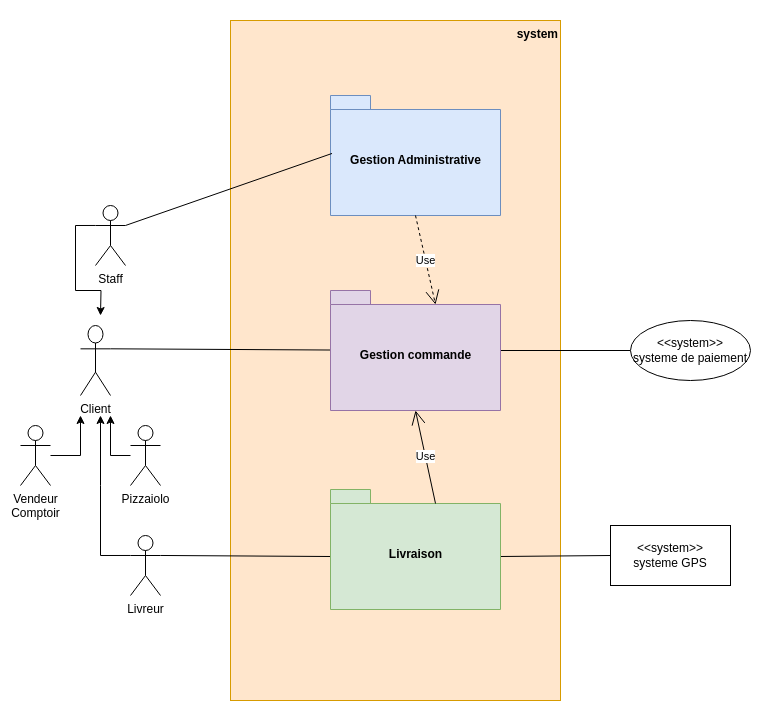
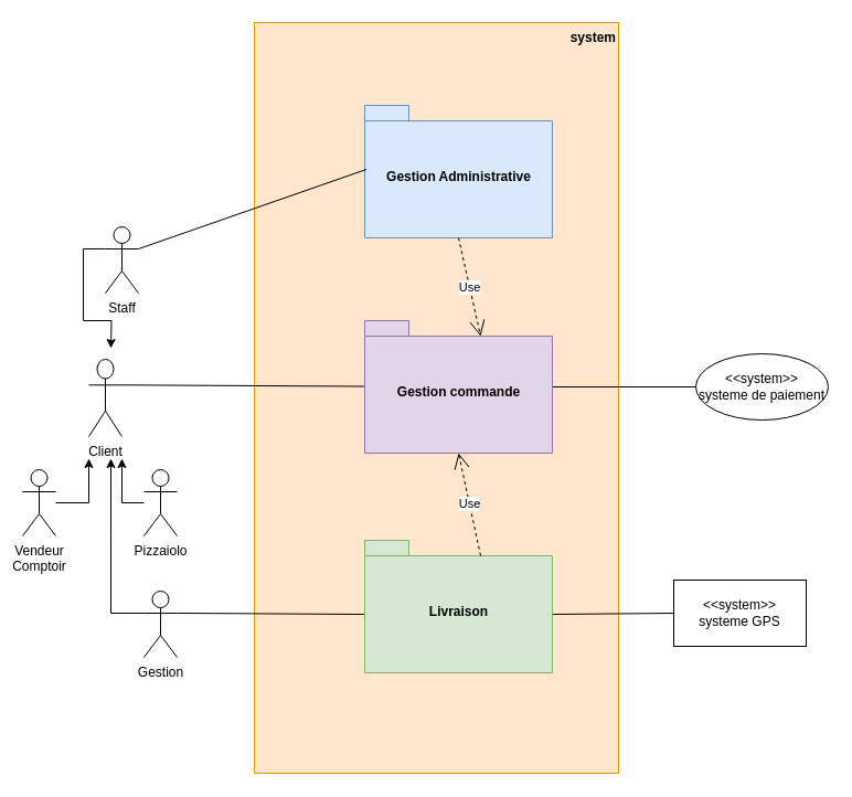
  <mxCell id="0" />
  <mxCell id="1" parent="0" />
  <mxCell id="2" value="&lt;b&gt;system&lt;/b&gt;" style="rounded=0;whiteSpace=wrap;html=1;align=right;verticalAlign=top;fillColor=#ffe6cc;strokeColor=#d79b00;" parent="1" vertex="1"><mxGeometry x="230" y="20" width="330" height="680" as="geometry" /></mxCell>
  <mxCell id="3" value="Client" style="shape=umlActor;verticalLabelPosition=bottom;labelBackgroundColor=#ffffff;verticalAlign=top;html=1;" parent="1" vertex="1"><mxGeometry x="80" y="325" width="30" height="70" as="geometry" /></mxCell>
  <mxCell id="4" style="edgeStyle=orthogonalEdgeStyle;rounded=0;orthogonalLoop=1;jettySize=auto;html=1;" parent="1" source="5" edge="1"><mxGeometry relative="1" as="geometry"><mxPoint x="80" y="415" as="targetPoint" /><Array as="points"><mxPoint x="80" y="455" /><mxPoint x="80" y="415" /></Array></mxGeometry></mxCell>
  <mxCell id="5" value="Vendeur&lt;br&gt;Comptoir" style="shape=umlActor;verticalLabelPosition=bottom;labelBackgroundColor=#ffffff;verticalAlign=top;html=1;" parent="1" vertex="1"><mxGeometry x="20" y="425" width="30" height="60" as="geometry" /></mxCell>
  <mxCell id="6" style="edgeStyle=orthogonalEdgeStyle;rounded=0;orthogonalLoop=1;jettySize=auto;html=1;exitX=0;exitY=0.333;exitDx=0;exitDy=0;exitPerimeter=0;" parent="1" source="7" edge="1"><mxGeometry relative="1" as="geometry"><mxPoint x="100" y="315" as="targetPoint" /></mxGeometry></mxCell>
  <mxCell id="7" value="Staff" style="shape=umlActor;verticalLabelPosition=bottom;labelBackgroundColor=#ffffff;verticalAlign=top;html=1;" parent="1" vertex="1"><mxGeometry x="95" y="205" width="30" height="60" as="geometry" /></mxCell>
  <mxCell id="8" style="edgeStyle=orthogonalEdgeStyle;rounded=0;orthogonalLoop=1;jettySize=auto;html=1;" parent="1" source="9" edge="1"><mxGeometry relative="1" as="geometry"><mxPoint x="110" y="415" as="targetPoint" /><Array as="points"><mxPoint x="110" y="455" /><mxPoint x="110" y="415" /></Array></mxGeometry></mxCell>
  <mxCell id="9" value="Pizzaiolo" style="shape=umlActor;verticalLabelPosition=bottom;labelBackgroundColor=#ffffff;verticalAlign=top;html=1;" parent="1" vertex="1"><mxGeometry x="130" y="425" width="30" height="60" as="geometry" /></mxCell>
  <mxCell id="10" style="edgeStyle=orthogonalEdgeStyle;rounded=0;orthogonalLoop=1;jettySize=auto;html=1;exitX=0;exitY=0.333;exitDx=0;exitDy=0;exitPerimeter=0;" parent="1" source="11" edge="1"><mxGeometry relative="1" as="geometry"><mxPoint x="100" y="415" as="targetPoint" /><Array as="points"><mxPoint x="100" y="555" /><mxPoint x="100" y="485" /></Array></mxGeometry></mxCell>
- <mxCell id="11" value="Livreur" style="shape=umlActor;verticalLabelPosition=bottom;labelBackgroundColor=#ffffff;verticalAlign=top;html=1;" parent="1" vertex="1"><mxGeometry x="130" y="535" width="30" height="60" as="geometry" /></mxCell>
+ <mxCell id="11" value="Gestion" style="shape=umlActor;verticalLabelPosition=bottom;labelBackgroundColor=#ffffff;verticalAlign=top;html=1;" parent="1" vertex="1"><mxGeometry x="130" y="535" width="30" height="60" as="geometry" /></mxCell>
  <mxCell id="12" value="" style="endArrow=none;html=1;entryX=0;entryY=0;entryDx=0;entryDy=67;entryPerimeter=0;exitX=1;exitY=0.333;exitDx=0;exitDy=0;exitPerimeter=0;" parent="1" source="11" target="18" edge="1"><mxGeometry width="50" height="50" relative="1" as="geometry"><mxPoint x="30" y="678" as="sourcePoint" /><mxPoint x="139.1" y="677.96" as="targetPoint" /></mxGeometry></mxCell>
  <mxCell id="13" value="" style="endArrow=none;html=1;exitX=1;exitY=0.333;exitDx=0;exitDy=0;exitPerimeter=0;" parent="1" source="3" target="16" edge="1"><mxGeometry width="50" height="50" relative="1" as="geometry"><mxPoint x="120" y="205" as="sourcePoint" /><mxPoint x="139.1" y="196.04" as="targetPoint" /><Array as="points" /></mxGeometry></mxCell>
  <mxCell id="14" value="" style="endArrow=none;html=1;entryX=0;entryY=0.5;entryDx=0;entryDy=0;" parent="1" source="16" target="20" edge="1"><mxGeometry width="50" height="50" relative="1" as="geometry"><mxPoint x="703.9" y="176.2" as="sourcePoint" /><mxPoint x="627" y="195" as="targetPoint" /></mxGeometry></mxCell>
  <mxCell id="15" value="" style="endArrow=none;html=1;exitX=0;exitY=0;exitDx=170;exitDy=67;exitPerimeter=0;entryX=0;entryY=0.5;entryDx=0;entryDy=0;" parent="1" source="18" target="21" edge="1"><mxGeometry width="50" height="50" relative="1" as="geometry"><mxPoint x="700" y="347.72" as="sourcePoint" /><mxPoint x="627" y="405" as="targetPoint" /><Array as="points" /></mxGeometry></mxCell>
  <mxCell id="16" value="Gestion commande" style="shape=folder;fontStyle=1;spacingTop=10;tabWidth=40;tabHeight=14;tabPosition=left;html=1;fillColor=#e1d5e7;strokeColor=#9673a6;" parent="1" vertex="1"><mxGeometry x="330" y="290" width="170" height="120" as="geometry" /></mxCell>
  <mxCell id="17" value="Gestion Administrative" style="shape=folder;fontStyle=1;spacingTop=10;tabWidth=40;tabHeight=14;tabPosition=left;html=1;fillColor=#dae8fc;strokeColor=#6c8ebf;" parent="1" vertex="1"><mxGeometry x="330" y="95" width="170" height="120" as="geometry" /></mxCell>
  <mxCell id="18" value="Livraison" style="shape=folder;fontStyle=1;spacingTop=10;tabWidth=40;tabHeight=14;tabPosition=left;html=1;fillColor=#d5e8d4;strokeColor=#82b366;" parent="1" vertex="1"><mxGeometry x="330" y="489" width="170" height="120" as="geometry" /></mxCell>
  <mxCell id="19" value="" style="endArrow=none;html=1;entryX=0.009;entryY=0.483;entryDx=0;entryDy=0;entryPerimeter=0;exitX=1;exitY=0.333;exitDx=0;exitDy=0;exitPerimeter=0;" parent="1" source="7" target="17" edge="1"><mxGeometry width="50" height="50" relative="1" as="geometry"><mxPoint x="170" y="415.179" as="sourcePoint" /><mxPoint x="322.5" y="417" as="targetPoint" /></mxGeometry></mxCell>
  <mxCell id="20" value="&amp;lt;&amp;lt;system&amp;gt;&amp;gt;&lt;br&gt;systeme de paiement" style="ellipse;whiteSpace=wrap;html=1;" parent="1" vertex="1"><mxGeometry x="630" y="320" width="120" height="60" as="geometry" /></mxCell>
  <mxCell id="21" value="&amp;lt;&amp;lt;system&amp;gt;&amp;gt;&lt;br&gt;systeme GPS" style="rounded=0;whiteSpace=wrap;html=1;" parent="1" vertex="1"><mxGeometry x="610" y="525" width="120" height="60" as="geometry" /></mxCell>
- <mxCell id="22" value="Use" style="endArrow=open;endSize=12;dashed=0;html=1;entryX=0.5;entryY=1;entryDx=0;entryDy=0;entryPerimeter=0;exitX=0;exitY=0;exitDx=105;exitDy=14;exitPerimeter=0;" parent="1" source="18" target="16" edge="1"><mxGeometry width="160" relative="1" as="geometry"><mxPoint x="10" y="735" as="sourcePoint" /><mxPoint x="170" y="735" as="targetPoint" /></mxGeometry></mxCell>
+ <mxCell id="22" value="Use" style="endArrow=open;endSize=12;dashed=1;html=1;entryX=0.5;entryY=1;entryDx=0;entryDy=0;entryPerimeter=0;exitX=0;exitY=0;exitDx=105;exitDy=14;exitPerimeter=0;" parent="1" source="18" target="16" edge="1"><mxGeometry width="160" relative="1" as="geometry"><mxPoint x="10" y="735" as="sourcePoint" /><mxPoint x="170" y="735" as="targetPoint" /></mxGeometry></mxCell>
  <mxCell id="23" value="Use" style="endArrow=open;endSize=12;dashed=1;html=1;entryX=0;entryY=0;entryDx=105;entryDy=14;entryPerimeter=0;exitX=0.5;exitY=1;exitDx=0;exitDy=0;exitPerimeter=0;" edge="1" parent="1" source="17" target="16"><mxGeometry width="160" relative="1" as="geometry"><mxPoint x="445" y="513" as="sourcePoint" /><mxPoint x="425" y="420" as="targetPoint" /></mxGeometry></mxCell>
